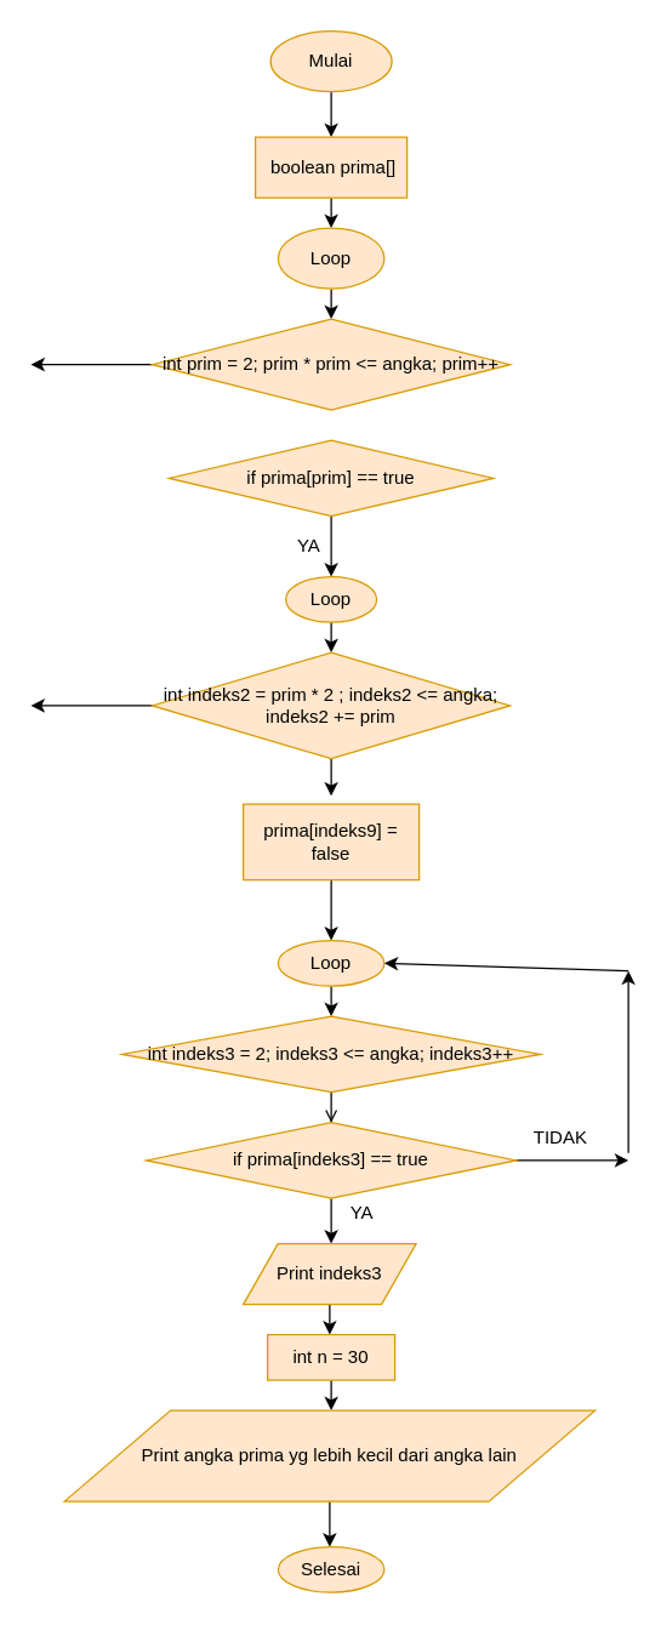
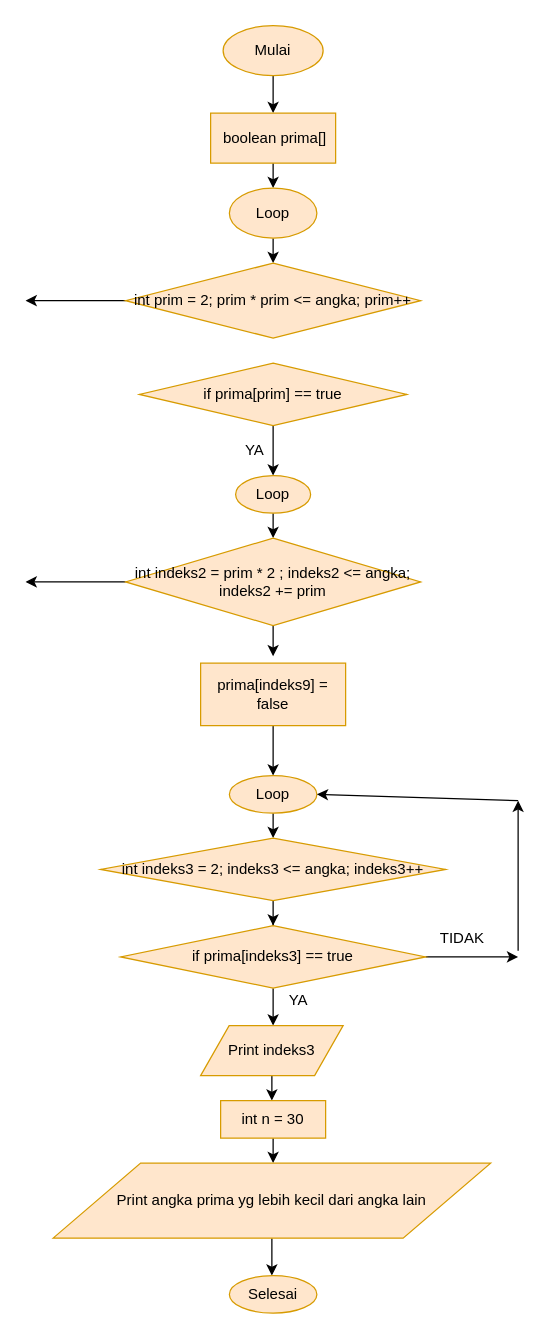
  <mxCell id="0" />
  <mxCell id="1" parent="0" />
  <mxCell id="2" value="" style="edgeStyle=orthogonalEdgeStyle;rounded=0;orthogonalLoop=1;jettySize=auto;html=1;" edge="1" parent="1" source="3"><mxGeometry relative="1" as="geometry"><mxPoint x="218" y="90" as="targetPoint" /></mxGeometry></mxCell>
  <mxCell id="3" value="Mulai" style="ellipse;whiteSpace=wrap;html=1;fillColor=#ffe6cc;strokeColor=#d79b00;" vertex="1" parent="1"><mxGeometry x="178" y="20" width="80" height="40" as="geometry" /></mxCell>
  <mxCell id="4" value="" style="edgeStyle=orthogonalEdgeStyle;rounded=0;orthogonalLoop=1;jettySize=auto;html=1;" edge="1" parent="1" source="5"><mxGeometry relative="1" as="geometry"><mxPoint x="218" y="150" as="targetPoint" /></mxGeometry></mxCell>
  <mxCell id="5" value="&amp;nbsp;boolean prima[]" style="rounded=0;whiteSpace=wrap;html=1;fillColor=#ffe6cc;strokeColor=#d79b00;" vertex="1" parent="1"><mxGeometry x="168" y="90" width="100" height="40" as="geometry" /></mxCell>
  <mxCell id="6" value="" style="edgeStyle=orthogonalEdgeStyle;rounded=0;orthogonalLoop=1;jettySize=auto;html=1;" edge="1" parent="1" source="7"><mxGeometry relative="1" as="geometry"><mxPoint x="218" y="210" as="targetPoint" /></mxGeometry></mxCell>
  <mxCell id="7" value="Loop" style="ellipse;whiteSpace=wrap;html=1;fillColor=#ffe6cc;strokeColor=#d79b00;" vertex="1" parent="1"><mxGeometry x="183" y="150" width="70" height="40" as="geometry" /></mxCell>
  <mxCell id="8" value="" style="edgeStyle=orthogonalEdgeStyle;rounded=0;orthogonalLoop=1;jettySize=auto;html=1;" edge="1" parent="1" source="9"><mxGeometry relative="1" as="geometry"><mxPoint x="20" y="240" as="targetPoint" /></mxGeometry></mxCell>
  <mxCell id="9" value="int prim = 2; prim * prim &amp;lt;= angka; prim++" style="rhombus;whiteSpace=wrap;html=1;fillColor=#ffe6cc;strokeColor=#d79b00;" vertex="1" parent="1"><mxGeometry x="100" y="210" width="236" height="60" as="geometry" /></mxCell>
  <mxCell id="10" value="" style="edgeStyle=orthogonalEdgeStyle;rounded=0;orthogonalLoop=1;jettySize=auto;html=1;" edge="1" parent="1" source="11"><mxGeometry relative="1" as="geometry"><mxPoint x="218" y="380" as="targetPoint" /></mxGeometry></mxCell>
  <mxCell id="11" value="if&amp;nbsp;prima[prim] == true" style="rhombus;whiteSpace=wrap;html=1;fillColor=#ffe6cc;strokeColor=#d79b00;" vertex="1" parent="1"><mxGeometry x="111" y="290" width="214" height="50" as="geometry" /></mxCell>
  <mxCell id="12" value="YA" style="text;html=1;align=center;verticalAlign=middle;resizable=0;points=[];autosize=1;" vertex="1" parent="1"><mxGeometry x="188" y="350" width="30" height="20" as="geometry" /></mxCell>
  <mxCell id="13" value="" style="edgeStyle=orthogonalEdgeStyle;rounded=0;orthogonalLoop=1;jettySize=auto;html=1;" edge="1" parent="1" source="14"><mxGeometry relative="1" as="geometry"><mxPoint x="218" y="430" as="targetPoint" /></mxGeometry></mxCell>
  <mxCell id="14" value="Loop" style="ellipse;whiteSpace=wrap;html=1;fillColor=#ffe6cc;strokeColor=#d79b00;" vertex="1" parent="1"><mxGeometry x="188" y="380" width="60" height="30" as="geometry" /></mxCell>
  <mxCell id="15" value="" style="edgeStyle=orthogonalEdgeStyle;rounded=0;orthogonalLoop=1;jettySize=auto;html=1;" edge="1" parent="1" source="17"><mxGeometry relative="1" as="geometry"><mxPoint x="218" y="524.5" as="targetPoint" /></mxGeometry></mxCell>
  <mxCell id="16" value="" style="edgeStyle=orthogonalEdgeStyle;rounded=0;orthogonalLoop=1;jettySize=auto;html=1;" edge="1" parent="1" source="17"><mxGeometry relative="1" as="geometry"><mxPoint x="20" y="465" as="targetPoint" /></mxGeometry></mxCell>
  <mxCell id="17" value="int indeks2 = prim * 2 ; indeks2 &amp;lt;= angka; indeks2 += prim" style="rhombus;whiteSpace=wrap;html=1;fillColor=#ffe6cc;strokeColor=#d79b00;" vertex="1" parent="1"><mxGeometry x="100" y="430" width="236" height="70" as="geometry" /></mxCell>
  <mxCell id="18" value="" style="edgeStyle=orthogonalEdgeStyle;rounded=0;orthogonalLoop=1;jettySize=auto;html=1;" edge="1" parent="1" source="19"><mxGeometry relative="1" as="geometry"><mxPoint x="218" y="620" as="targetPoint" /></mxGeometry></mxCell>
  <mxCell id="19" value="prima[indeks9] = false" style="rounded=0;whiteSpace=wrap;html=1;fillColor=#ffe6cc;strokeColor=#d79b00;" vertex="1" parent="1"><mxGeometry x="160" y="530" width="116" height="50" as="geometry" /></mxCell>
  <mxCell id="20" value="" style="edgeStyle=orthogonalEdgeStyle;rounded=0;orthogonalLoop=1;jettySize=auto;html=1;" edge="1" parent="1" source="21"><mxGeometry relative="1" as="geometry"><mxPoint x="218" y="670" as="targetPoint" /></mxGeometry></mxCell>
  <mxCell id="21" value="Loop" style="ellipse;whiteSpace=wrap;html=1;fillColor=#ffe6cc;strokeColor=#d79b00;" vertex="1" parent="1"><mxGeometry x="183" y="620" width="70" height="30" as="geometry" /></mxCell>
- <mxCell id="22" value="" style="edgeStyle=orthogonalEdgeStyle;rounded=0;orthogonalLoop=1;jettySize=auto;html=1;endArrow=open;" edge="1" parent="1" source="23" target="26"><mxGeometry relative="1" as="geometry" /></mxCell>
+ <mxCell id="22" value="" style="edgeStyle=orthogonalEdgeStyle;rounded=0;orthogonalLoop=1;jettySize=auto;html=1;" edge="1" parent="1" source="23" target="26"><mxGeometry relative="1" as="geometry" /></mxCell>
  <mxCell id="23" value="int indeks3 = 2; indeks3 &amp;lt;= angka; indeks3++" style="rhombus;whiteSpace=wrap;html=1;fillColor=#ffe6cc;strokeColor=#d79b00;" vertex="1" parent="1"><mxGeometry x="80" y="670" width="276" height="50" as="geometry" /></mxCell>
  <mxCell id="24" value="" style="edgeStyle=orthogonalEdgeStyle;rounded=0;orthogonalLoop=1;jettySize=auto;html=1;" edge="1" parent="1" source="26"><mxGeometry relative="1" as="geometry"><mxPoint x="414" y="765" as="targetPoint" /></mxGeometry></mxCell>
  <mxCell id="25" value="" style="edgeStyle=orthogonalEdgeStyle;rounded=0;orthogonalLoop=1;jettySize=auto;html=1;" edge="1" parent="1" source="26"><mxGeometry relative="1" as="geometry"><mxPoint x="218" y="820" as="targetPoint" /></mxGeometry></mxCell>
  <mxCell id="26" value="if&amp;nbsp;prima[indeks3] == true" style="rhombus;whiteSpace=wrap;html=1;fillColor=#ffe6cc;strokeColor=#d79b00;" vertex="1" parent="1"><mxGeometry x="96" y="740" width="244" height="50" as="geometry" /></mxCell>
  <mxCell id="27" value="" style="endArrow=classic;html=1;" edge="1" parent="1"><mxGeometry width="50" height="50" relative="1" as="geometry"><mxPoint x="414" y="760" as="sourcePoint" /><mxPoint x="414" y="640" as="targetPoint" /></mxGeometry></mxCell>
  <mxCell id="28" value="" style="endArrow=classic;html=1;entryX=1;entryY=0.5;entryDx=0;entryDy=0;" edge="1" parent="1" target="21"><mxGeometry width="50" height="50" relative="1" as="geometry"><mxPoint x="414" y="640" as="sourcePoint" /><mxPoint x="464" y="590" as="targetPoint" /></mxGeometry></mxCell>
  <mxCell id="29" value="" style="edgeStyle=orthogonalEdgeStyle;rounded=0;orthogonalLoop=1;jettySize=auto;html=1;" edge="1" parent="1" source="30"><mxGeometry relative="1" as="geometry"><mxPoint x="217" y="880" as="targetPoint" /></mxGeometry></mxCell>
  <mxCell id="30" value="Print indeks3" style="shape=parallelogram;perimeter=parallelogramPerimeter;whiteSpace=wrap;html=1;fillColor=#ffe6cc;strokeColor=#d79b00;" vertex="1" parent="1"><mxGeometry x="160" y="820" width="114" height="40" as="geometry" /></mxCell>
  <mxCell id="31" value="TIDAK" style="text;html=1;align=center;verticalAlign=middle;resizable=0;points=[];autosize=1;" vertex="1" parent="1"><mxGeometry x="344" y="740" width="50" height="20" as="geometry" /></mxCell>
  <mxCell id="32" value="YA" style="text;html=1;align=center;verticalAlign=middle;resizable=0;points=[];autosize=1;" vertex="1" parent="1"><mxGeometry x="223" y="790" width="30" height="20" as="geometry" /></mxCell>
  <mxCell id="33" value="" style="edgeStyle=orthogonalEdgeStyle;rounded=0;orthogonalLoop=1;jettySize=auto;html=1;" edge="1" parent="1" source="34"><mxGeometry relative="1" as="geometry"><mxPoint x="218" y="930" as="targetPoint" /></mxGeometry></mxCell>
  <mxCell id="34" value="int n = 30" style="rounded=0;whiteSpace=wrap;html=1;fillColor=#ffe6cc;strokeColor=#d79b00;" vertex="1" parent="1"><mxGeometry x="176" y="880" width="84" height="30" as="geometry" /></mxCell>
  <mxCell id="35" value="" style="edgeStyle=orthogonalEdgeStyle;rounded=0;orthogonalLoop=1;jettySize=auto;html=1;" edge="1" parent="1" source="36"><mxGeometry relative="1" as="geometry"><mxPoint x="217" y="1020" as="targetPoint" /></mxGeometry></mxCell>
  <mxCell id="36" value="Print angka prima yg lebih kecil dari angka lain" style="shape=parallelogram;perimeter=parallelogramPerimeter;whiteSpace=wrap;html=1;fillColor=#ffe6cc;strokeColor=#d79b00;" vertex="1" parent="1"><mxGeometry x="42" y="930" width="350" height="60" as="geometry" /></mxCell>
  <mxCell id="37" value="Selesai" style="ellipse;whiteSpace=wrap;html=1;fillColor=#ffe6cc;strokeColor=#d79b00;" vertex="1" parent="1"><mxGeometry x="183" y="1020" width="70" height="30" as="geometry" /></mxCell>
